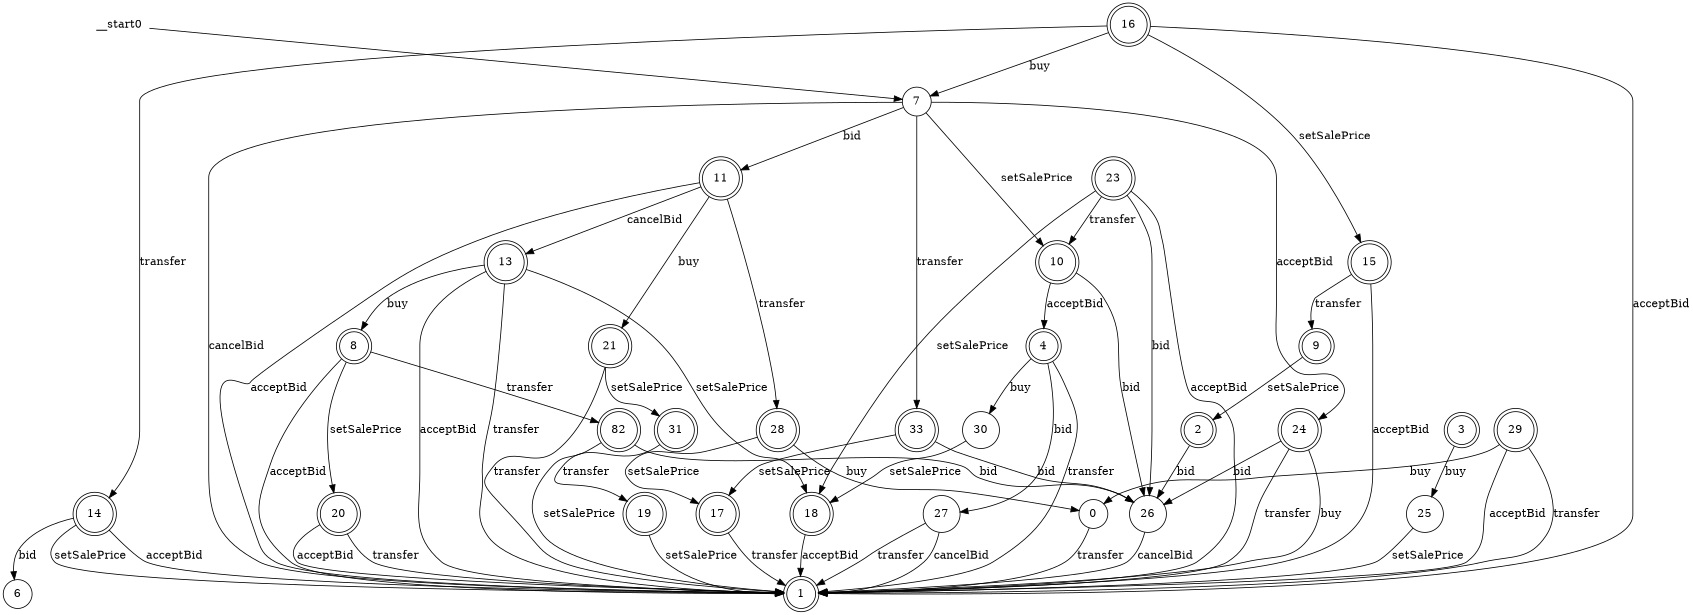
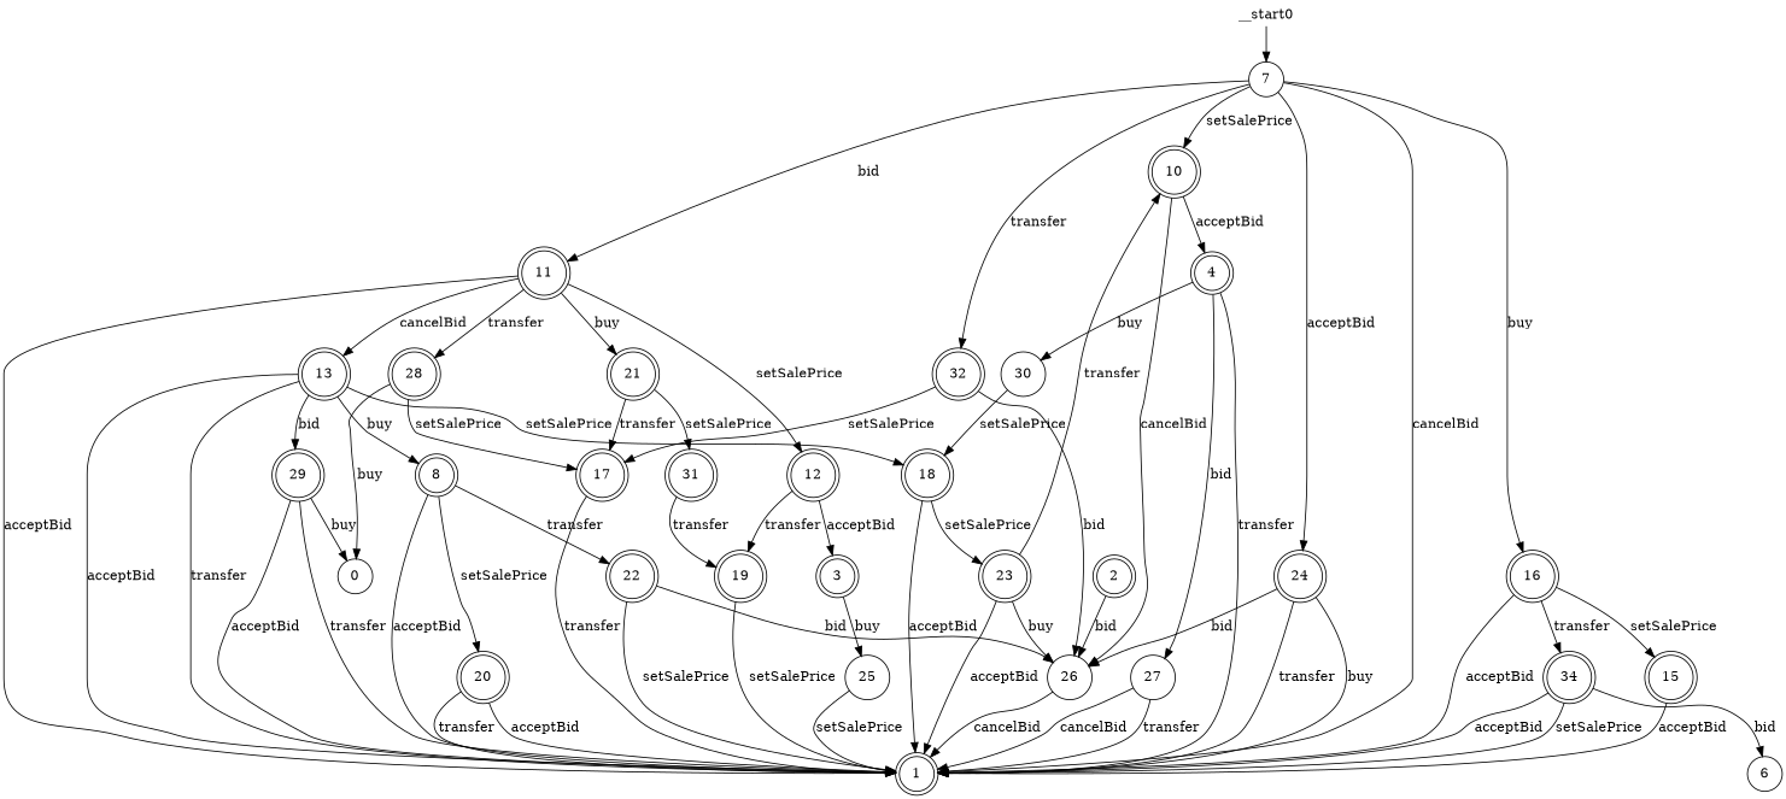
  digraph {
    fontname="DejaVu Serif"
    node [fontname="DejaVu Serif" shape=doublecircle]
    edge [fontname="DejaVu Serif"]
    n1 [label=0 shape=circle]
    n2 [label=1]
    n3 [label=2]
    n4 [label=26 shape=circle]
    n5 [label=3]
    n6 [label=25 shape=circle]
    n7 [label=4]
    n8 [label=27 shape=circle]
    n9 [label=30 shape=circle]
    n10 [label=18]
    n11 [label=6 shape=circle]
    n12 [label=7 shape=circle]
    n13 [label=10]
    n14 [label=11]
    n15 [label=16]
    n16 [label=24]
-   n17 [label=33]
+   n17 [label=32]
+   n18 [label=12]
    n19 [label=13]
    n20 [label=21]
    n21 [label=28]
-   n22 [label=14]
+   n22 [label=34]
    n23 [label=15]
    n24 [label=17]
    n25 [label=8]
    n26 [label=20]
-   n27 [label=82]
-   n28 [label=9]
+   n27 [label=22]
    n29 [label=23]
    n30 [label=19]
    n31 [label=29]
    n32 [label=31]
    __start0 [height=0 shape=none width=0]
-   n1 -> n2 [label=transfer]
    n3 -> n4 [label=bid]
    n4 -> n2 [label=cancelBid]
    n5 -> n6 [label=buy]
    n6 -> n2 [label=setSalePrice]
    n7 -> n2 [label=transfer]
    n7 -> n8 [label=bid]
    n7 -> n9 [label=buy]
    n8 -> n2 [label=transfer]
    n8 -> n2 [label=cancelBid]
    n9 -> n10 [label=setSalePrice]
    n10 -> n2 [label=acceptBid]
    n12 -> n2 [label=cancelBid]
    n12 -> n13 [label=setSalePrice]
    n12 -> n14 [label=bid]
-   n15 -> n12 [label=buy]
+   n12 -> n15 [label=buy]
    n12 -> n16 [label=acceptBid]
    n12 -> n17 [label=transfer]
-   n13 -> n4 [label=bid]
+   n13 -> n4 [label=cancelBid]
    n13 -> n7 [label=acceptBid]
    n14 -> n2 [label=acceptBid]
+   n14 -> n18 [label=setSalePrice]
    n14 -> n19 [label=cancelBid]
    n14 -> n20 [label=buy]
    n14 -> n21 [label=transfer]
    n15 -> n2 [label=acceptBid]
    n15 -> n22 [label=transfer]
    n15 -> n23 [label=setSalePrice]
    n16 -> n2 [label=transfer]
    n16 -> n2 [label=buy]
    n16 -> n4 [label=bid]
    n17 -> n4 [label=bid]
    n17 -> n24 [label=setSalePrice]
+   n18 -> n5 [label=acceptBid]
+   n18 -> n30 [label=transfer]
    n19 -> n2 [label=acceptBid]
    n19 -> n2 [label=transfer]
    n19 -> n10 [label=setSalePrice]
    n19 -> n25 [label=buy]
-   n20 -> n2 [label=transfer]
+   n19 -> n31 [label=bid]
+   n20 -> n24 [label=transfer]
    n20 -> n32 [label=setSalePrice]
    n21 -> n1 [label=buy]
    n21 -> n24 [label=setSalePrice]
    n22 -> n2 [label=acceptBid]
    n22 -> n2 [label=setSalePrice]
    n22 -> n11 [label=bid]
    n23 -> n2 [label=acceptBid]
-   n23 -> n28 [label=transfer]
    n24 -> n2 [label=transfer]
    n25 -> n2 [label=acceptBid]
    n25 -> n26 [label=setSalePrice]
    n25 -> n27 [label=transfer]
    n26 -> n2 [label=acceptBid]
    n26 -> n2 [label=transfer]
    n27 -> n2 [label=setSalePrice]
    n27 -> n4 [label=bid]
-   n28 -> n3 [label=setSalePrice]
    n29 -> n2 [label=acceptBid]
-   n29 -> n4 [label=bid]
-   n29 -> n10 [label=setSalePrice]
+   n29 -> n4 [label=buy]
+   n10 -> n29 [label=setSalePrice]
    n29 -> n13 [label=transfer]
    n30 -> n2 [label=setSalePrice]
    n31 -> n1 [label=buy]
    n31 -> n2 [label=acceptBid]
    n31 -> n2 [label=transfer]
    n32 -> n30 [label=transfer]
    __start0 -> n12
  }
